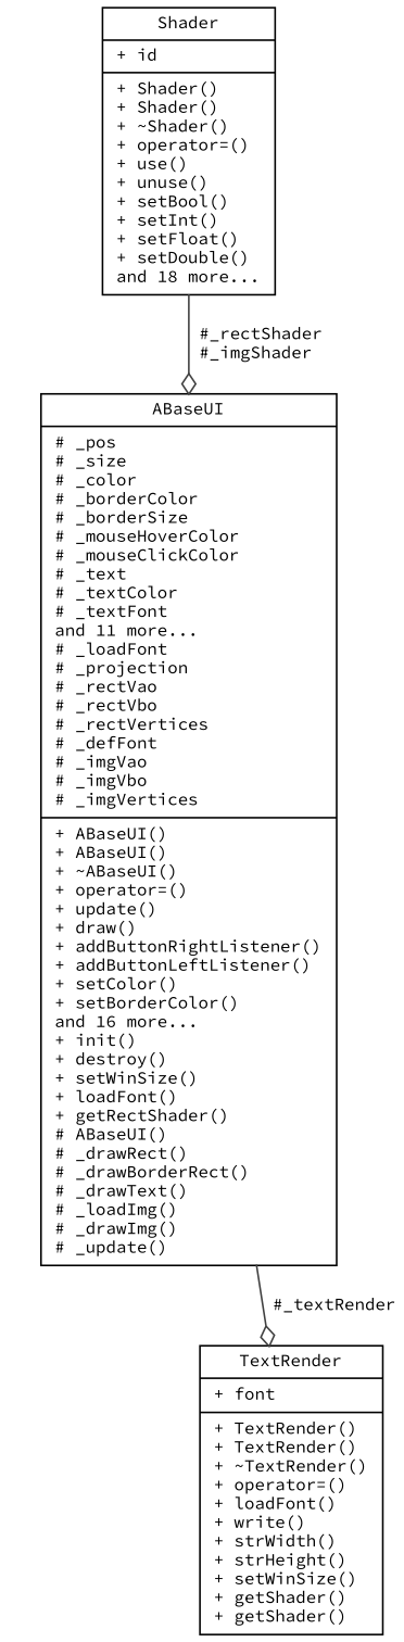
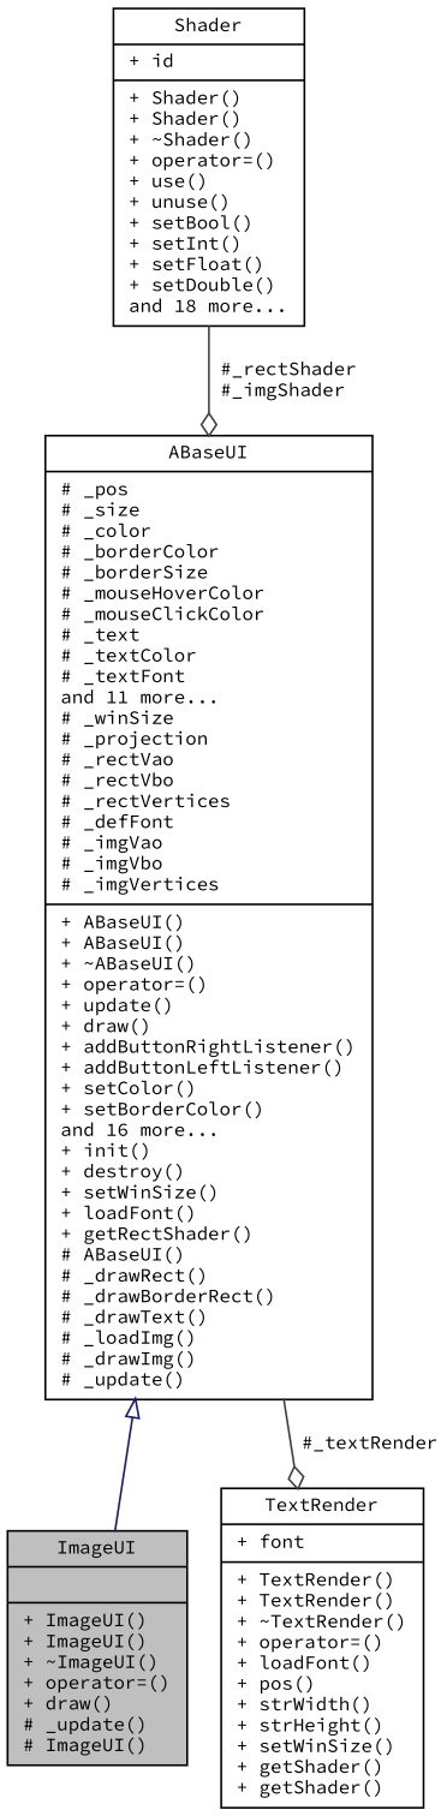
  digraph {
    fontname="Source Code Pro"
    node [color=black fillcolor=white fontname="Source Code Pro" fontsize=10 shape=record style=filled]
    edge [color=grey25 fontname="Source Code Pro" fontsize=10 labelfontname=Helvetica labelfontsize=10 style=solid arrowhead=odiamond]
-   n2 [height=0.2 label="{ABaseUI\n|# _pos\l# _size\l# _color\l# _borderColor\l# _borderSize\l# _mouseHoverColor\l# _mouseClickColor\l# _text\l# _textColor\l# _textFont\land 11 more...\l# _loadFont\l# _projection\l# _rectVao\l# _rectVbo\l# _rectVertices\l# _defFont\l# _imgVao\l# _imgVbo\l# _imgVertices\l|+ ABaseUI()\l+ ABaseUI()\l+ ~ABaseUI()\l+ operator=()\l+ update()\l+ draw()\l+ addButtonRightListener()\l+ addButtonLeftListener()\l+ setColor()\l+ setBorderColor()\land 16 more...\l+ init()\l+ destroy()\l+ setWinSize()\l+ loadFont()\l+ getRectShader()\l# ABaseUI()\l# _drawRect()\l# _drawBorderRect()\l# _drawText()\l# _loadImg()\l# _drawImg()\l# _update()\l}" width=0.4]
-   n3 [height=0.2 label="{TextRender\n|+ font\l|+ TextRender()\l+ TextRender()\l+ ~TextRender()\l+ operator=()\l+ loadFont()\l+ write()\l+ strWidth()\l+ strHeight()\l+ setWinSize()\l+ getShader()\l+ getShader()\l}" width=0.4]
+   n1 [fillcolor=grey75 fontcolor=black height=0.2 label="{ImageUI\n||+ ImageUI()\l+ ImageUI()\l+ ~ImageUI()\l+ operator=()\l+ draw()\l# _update()\l# ImageUI()\l}" width=0.4]
+   n2 [height=0.2 label="{ABaseUI\n|# _pos\l# _size\l# _color\l# _borderColor\l# _borderSize\l# _mouseHoverColor\l# _mouseClickColor\l# _text\l# _textColor\l# _textFont\land 11 more...\l# _winSize\l# _projection\l# _rectVao\l# _rectVbo\l# _rectVertices\l# _defFont\l# _imgVao\l# _imgVbo\l# _imgVertices\l|+ ABaseUI()\l+ ABaseUI()\l+ ~ABaseUI()\l+ operator=()\l+ update()\l+ draw()\l+ addButtonRightListener()\l+ addButtonLeftListener()\l+ setColor()\l+ setBorderColor()\land 16 more...\l+ init()\l+ destroy()\l+ setWinSize()\l+ loadFont()\l+ getRectShader()\l# ABaseUI()\l# _drawRect()\l# _drawBorderRect()\l# _drawText()\l# _loadImg()\l# _drawImg()\l# _update()\l}" width=0.4]
+   n3 [height=0.2 label="{TextRender\n|+ font\l|+ TextRender()\l+ TextRender()\l+ ~TextRender()\l+ operator=()\l+ loadFont()\l+ pos()\l+ strWidth()\l+ strHeight()\l+ setWinSize()\l+ getShader()\l+ getShader()\l}" width=0.4]
    n4 [height=0.2 label="{Shader\n|+ id\l|+ Shader()\l+ Shader()\l+ ~Shader()\l+ operator=()\l+ use()\l+ unuse()\l+ setBool()\l+ setInt()\l+ setFloat()\l+ setDouble()\land 18 more...\l}" width=0.4]
+   n2 -> n1 [arrowtail=onormal color=midnightblue dir=back arrowhead=""]
    n2 -> n3 [label=" #_textRender"]
    n4 -> n2 [label=" #_rectShader\n#_imgShader"]
  }
